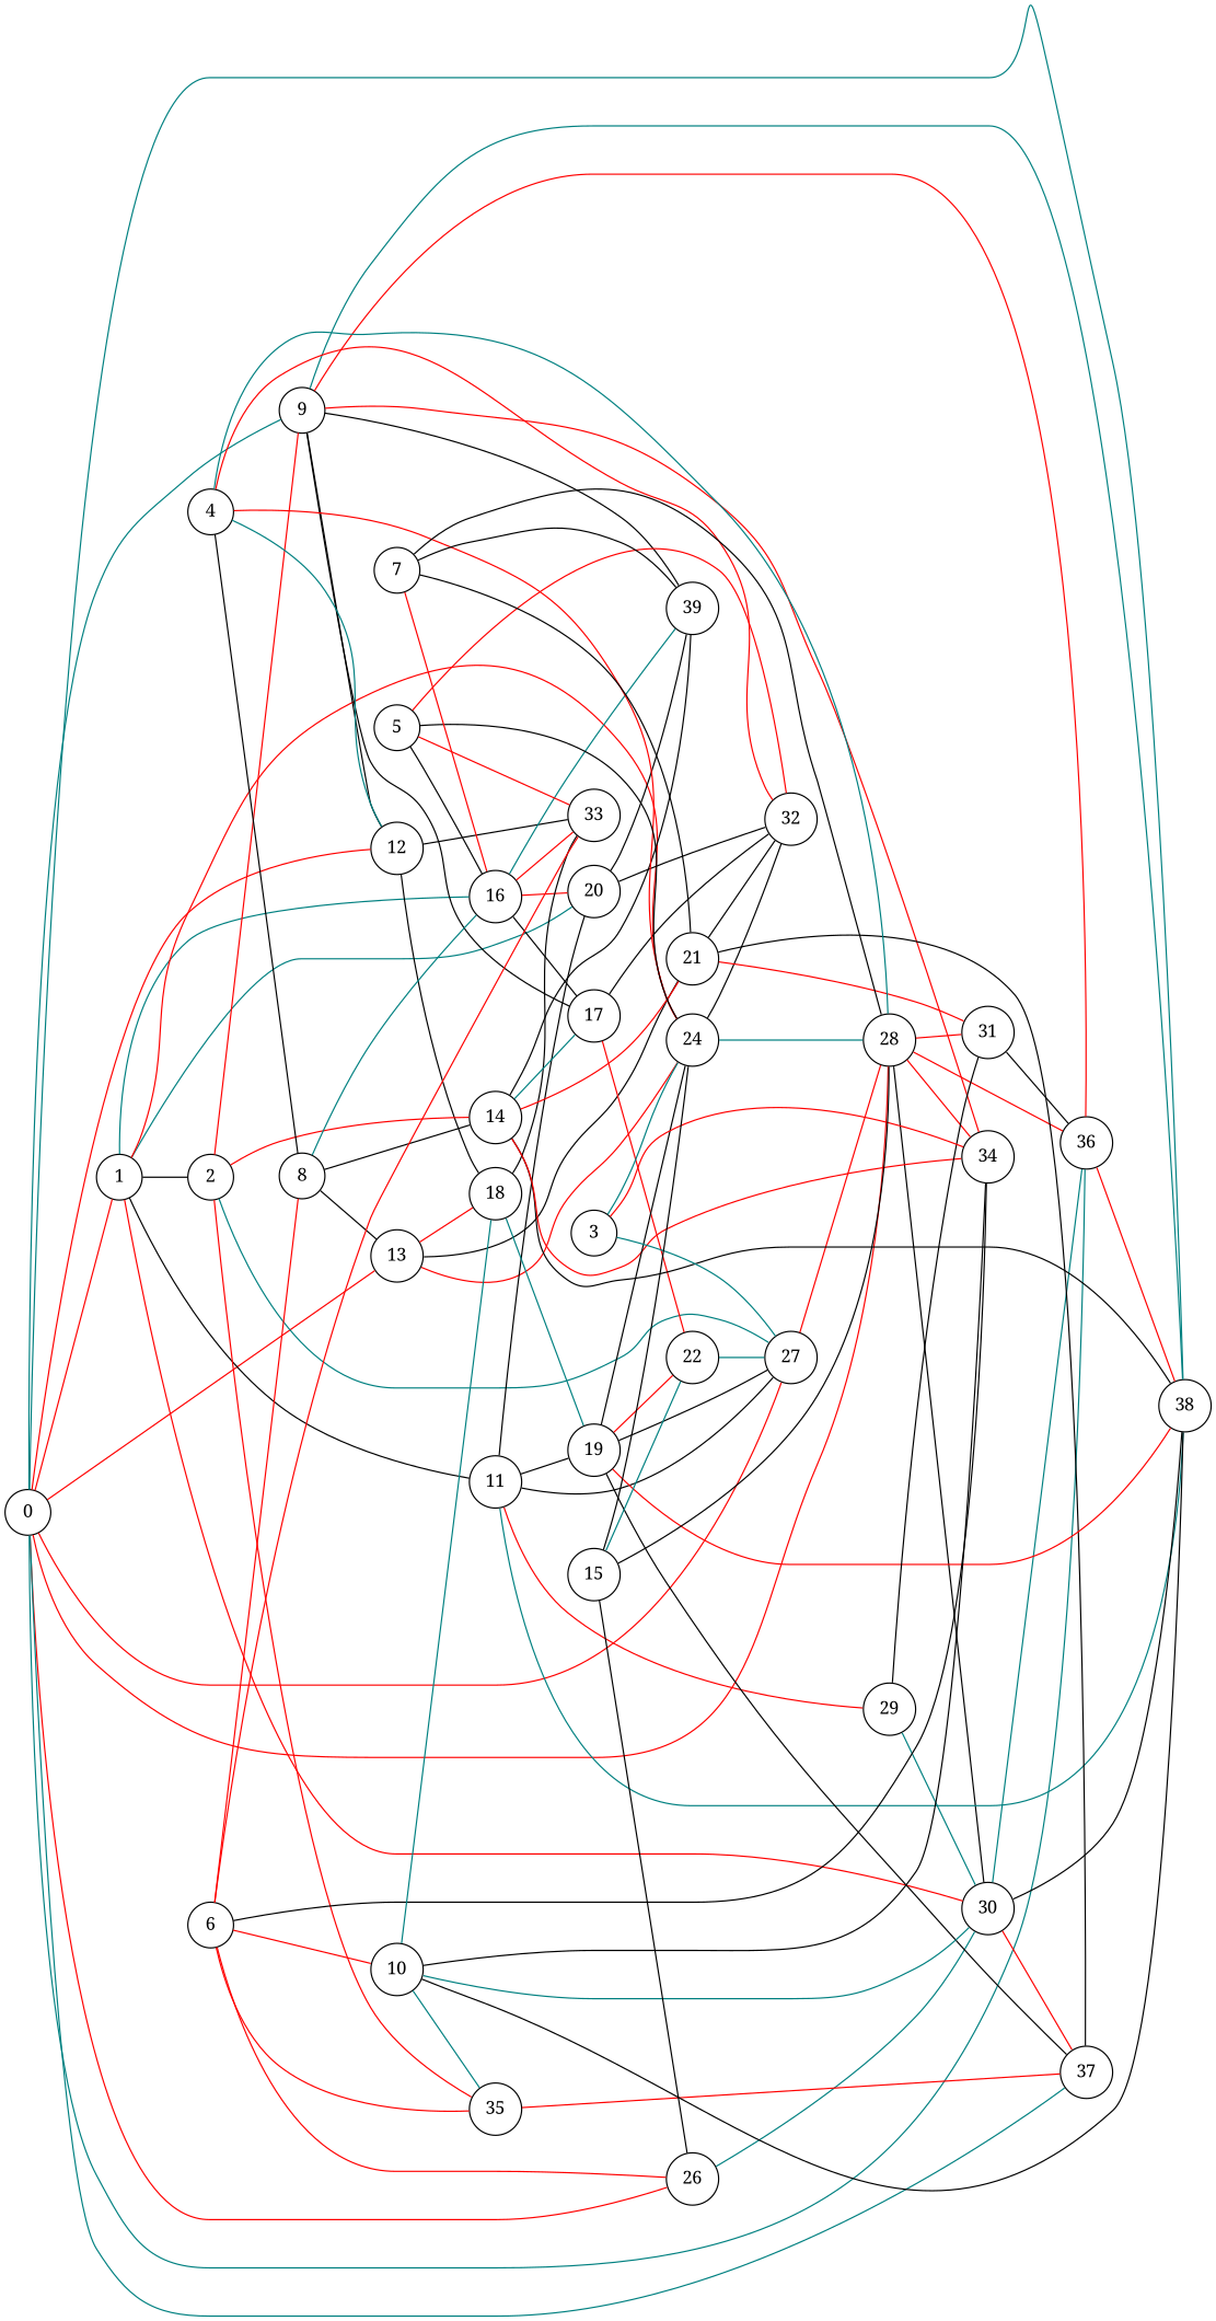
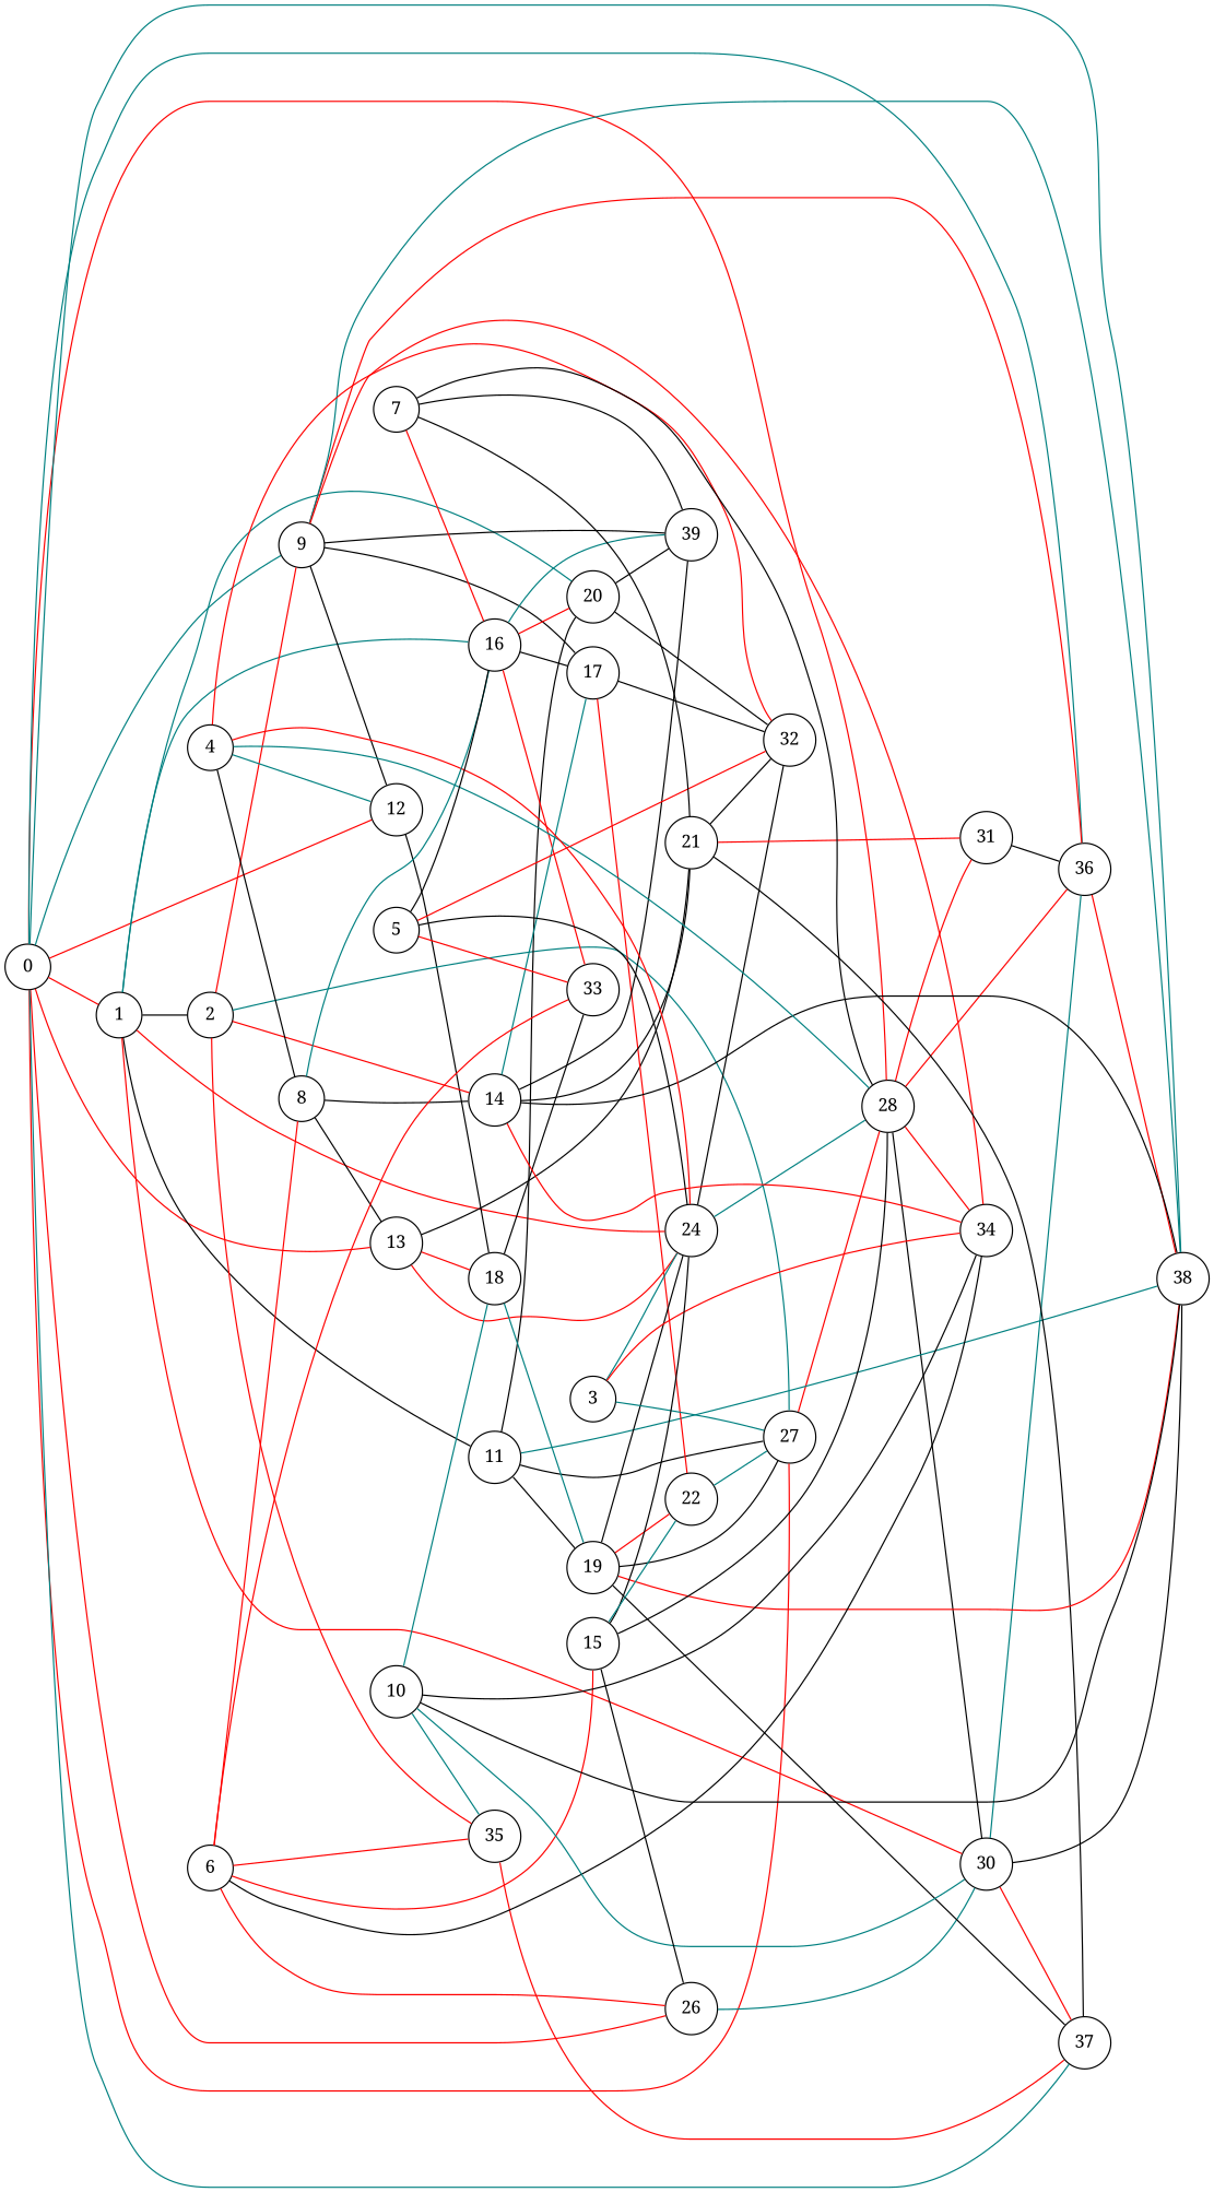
  graph {
    fontname="Noto Serif"
    rankdir=LR
    node [fontname="Noto Serif" shape=circle]
    edge [color=red fontname="Noto Serif"]
    0
    1
    9
    12
    13
    26
    27
    28
    36
    37
    38
    2
    11
    16
    20
    24
    30
    34
    39
    17
    33
    18
    21
    31
    14
    35
    19
-   29
    32
    22
    3
    4
    8
    5
    6
    10
    7
    15
    0 -- 1
    0 -- 9 [color=teal]
    0 -- 12
    0 -- 13
    0 -- 26
    0 -- 27
    0 -- 28
    0 -- 36 [color=teal]
    0 -- 37 [color=teal]
    0 -- 38 [color=teal]
    1 -- 2 [color=black]
    1 -- 11 [color=black]
    1 -- 16 [color=teal]
    1 -- 20 [color=teal]
    1 -- 24
    1 -- 30
    9 -- 12 [color=black]
    9 -- 36
    9 -- 38 [color=teal]
    9 -- 34
    9 -- 39 [color=black]
    9 -- 17 [color=black]
-   12 -- 33 [color=black]
    12 -- 18 [color=black]
    13 -- 24
    13 -- 18
    13 -- 21 [color=black]
    26 -- 30 [color=teal]
    27 -- 28
    28 -- 36
    28 -- 30 [color=black]
    28 -- 34
    28 -- 31
    36 -- 38
    2 -- 9
    2 -- 27 [color=teal]
    2 -- 14
    2 -- 35
    11 -- 27 [color=black]
    11 -- 38 [color=teal]
    11 -- 20 [color=black]
    11 -- 19 [color=black]
-   11 -- 29
    16 -- 20
    16 -- 39 [color=teal]
    16 -- 17 [color=black]
    16 -- 33
    20 -- 39 [color=black]
    20 -- 32 [color=black]
    24 -- 28 [color=teal]
    24 -- 32 [color=black]
    30 -- 36 [color=teal]
    30 -- 37
    30 -- 38 [color=black]
    17 -- 32 [color=black]
    17 -- 22
    18 -- 33 [color=black]
    18 -- 19 [color=teal]
    21 -- 37 [color=black]
    21 -- 31
    21 -- 32 [color=black]
    31 -- 36 [color=black]
    14 -- 38 [color=black]
    14 -- 34
    14 -- 39 [color=black]
    14 -- 17 [color=teal]
-   14 -- 21
+   14 -- 21 [color=black]
    35 -- 37
    19 -- 27 [color=black]
    19 -- 37 [color=black]
    19 -- 38
    19 -- 24 [color=black]
    19 -- 22
-   29 -- 30 [color=teal]
-   29 -- 31 [color=black]
    22 -- 27 [color=teal]
    3 -- 27 [color=teal]
    3 -- 24 [color=teal]
    3 -- 34
    4 -- 12 [color=teal]
    4 -- 28 [color=teal]
    4 -- 24
    4 -- 32
    4 -- 8 [color=black]
    8 -- 13 [color=black]
    8 -- 16 [color=teal]
    8 -- 14 [color=black]
    5 -- 16 [color=black]
    5 -- 24 [color=black]
    5 -- 33
    5 -- 32
    6 -- 26
    6 -- 34 [color=black]
    6 -- 33
    6 -- 35
    6 -- 8
-   6 -- 10
+   6 -- 15
    10 -- 38 [color=black]
    10 -- 30 [color=teal]
    10 -- 34 [color=black]
    10 -- 18 [color=teal]
    10 -- 35 [color=teal]
    7 -- 28 [color=black]
    7 -- 16
    7 -- 39 [color=black]
    7 -- 21 [color=black]
    15 -- 26 [color=black]
    15 -- 28 [color=black]
    15 -- 24 [color=black]
    15 -- 22 [color=teal]
  }
